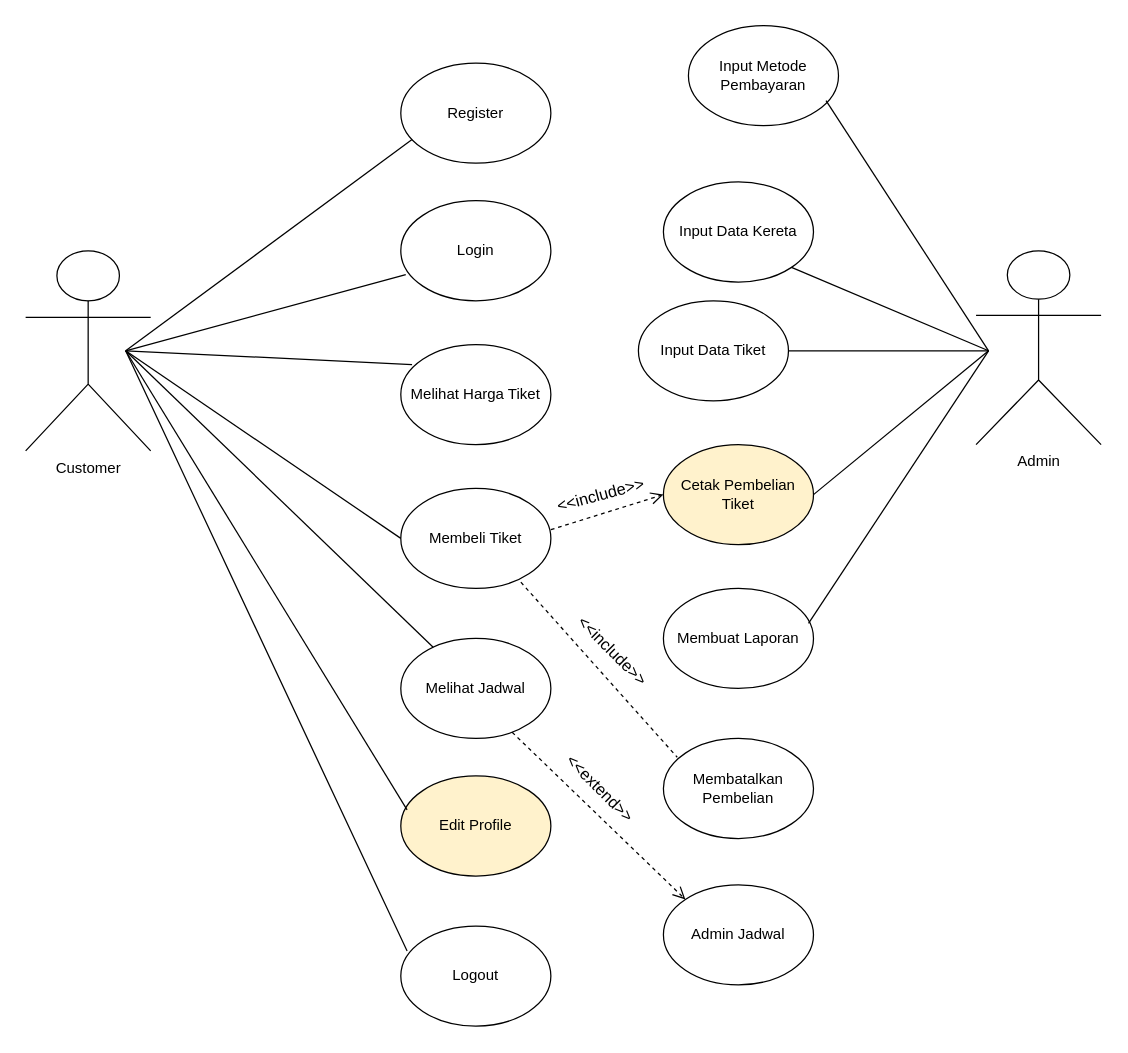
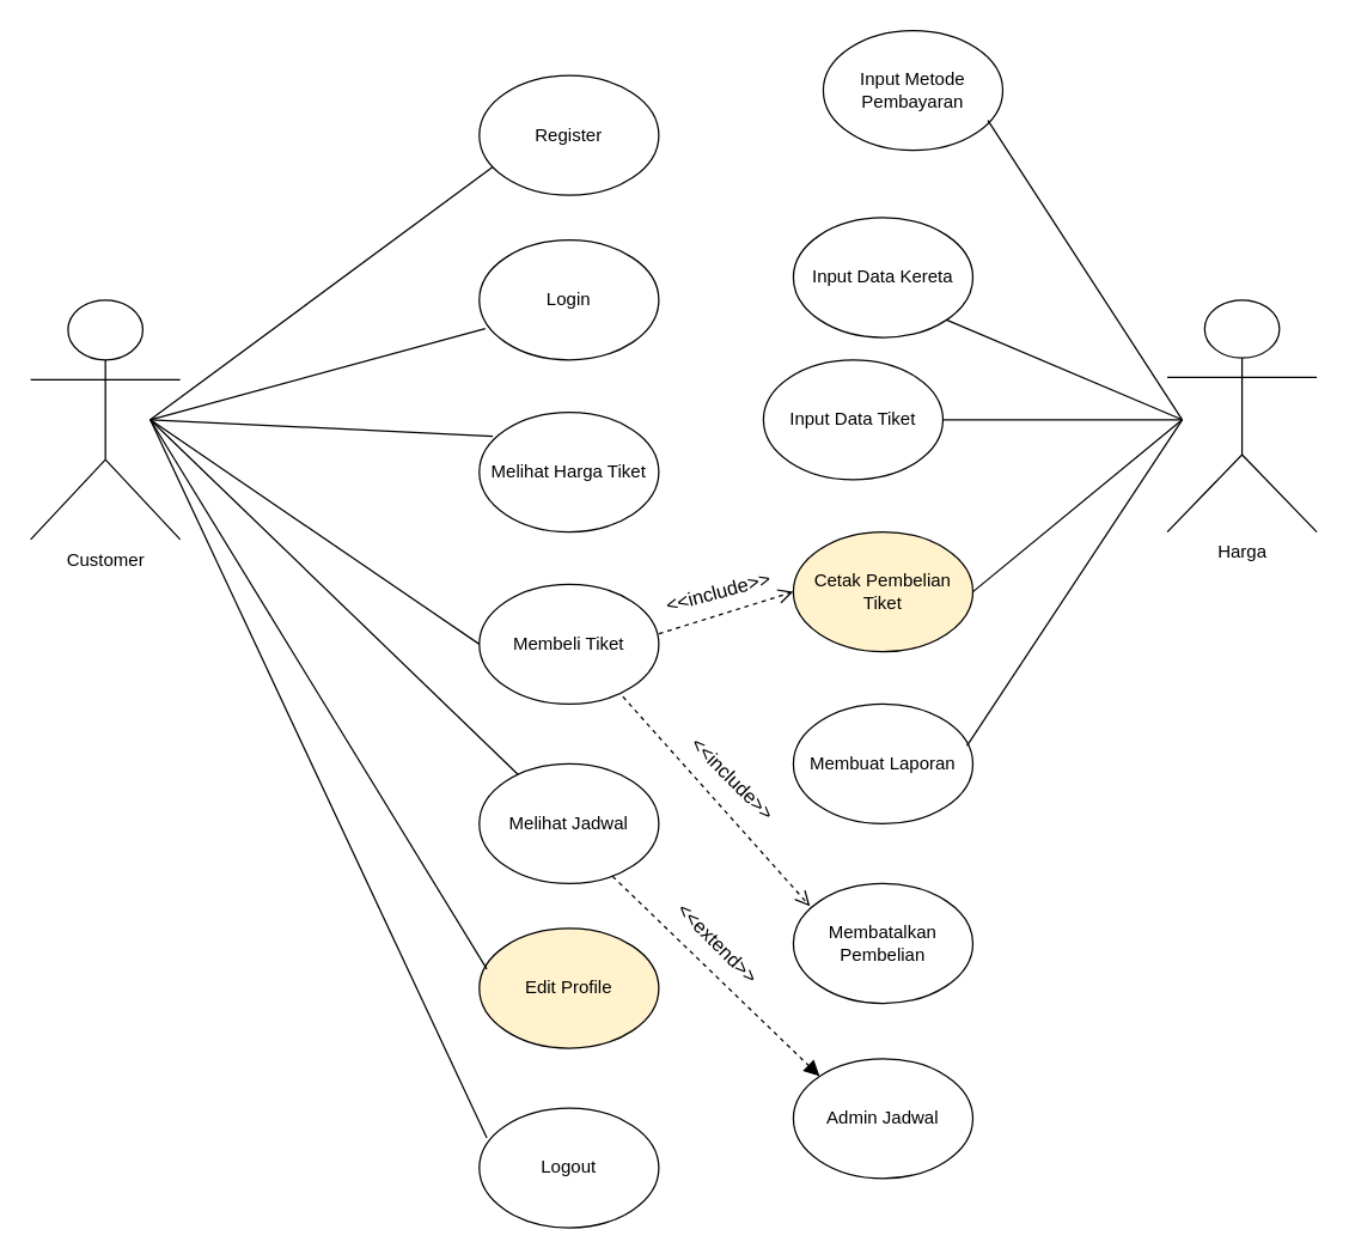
  <mxCell id="0" />
  <mxCell id="1" parent="0" />
  <mxCell id="2" value="Customer" style="shape=umlActor;verticalLabelPosition=bottom;verticalAlign=top;html=1;outlineConnect=0;" parent="1" vertex="1"><mxGeometry x="20" y="200" width="100" height="160" as="geometry" /></mxCell>
- <mxCell id="3" value="Admin" style="shape=umlActor;verticalLabelPosition=bottom;verticalAlign=top;html=1;outlineConnect=0;" parent="1" vertex="1"><mxGeometry x="780" y="200" width="100" height="155" as="geometry" /></mxCell>
+ <mxCell id="3" value="Harga" style="shape=umlActor;verticalLabelPosition=bottom;verticalAlign=top;html=1;outlineConnect=0;" parent="1" vertex="1"><mxGeometry x="780" y="200" width="100" height="155" as="geometry" /></mxCell>
  <mxCell id="4" value="Register" style="ellipse;whiteSpace=wrap;html=1;" parent="1" vertex="1"><mxGeometry x="320" y="50" width="120" height="80" as="geometry" /></mxCell>
  <mxCell id="5" value="Login" style="ellipse;whiteSpace=wrap;html=1;" parent="1" vertex="1"><mxGeometry x="320" y="160" width="120" height="80" as="geometry" /></mxCell>
  <mxCell id="6" value="Edit Profile" style="ellipse;whiteSpace=wrap;html=1;fillColor=#fff2cc;" parent="1" vertex="1"><mxGeometry x="320" y="620" width="120" height="80" as="geometry" /></mxCell>
  <mxCell id="7" value="Membeli Tiket" style="ellipse;whiteSpace=wrap;html=1;" parent="1" vertex="1"><mxGeometry x="320" y="390" width="120" height="80" as="geometry" /></mxCell>
  <mxCell id="8" value="Melihat Jadwal" style="ellipse;whiteSpace=wrap;html=1;" parent="1" vertex="1"><mxGeometry x="320" y="510" width="120" height="80" as="geometry" /></mxCell>
  <mxCell id="9" value="Membatalkan Pembelian" style="ellipse;whiteSpace=wrap;html=1;" parent="1" vertex="1"><mxGeometry x="530" y="590" width="120" height="80" as="geometry" /></mxCell>
  <mxCell id="10" value="Admin Jadwal" style="ellipse;whiteSpace=wrap;html=1;" parent="1" vertex="1"><mxGeometry x="530" y="707" width="120" height="80" as="geometry" /></mxCell>
  <mxCell id="11" value="Input Data Kereta" style="ellipse;whiteSpace=wrap;html=1;" parent="1" vertex="1"><mxGeometry x="530" y="145" width="120" height="80" as="geometry" /></mxCell>
  <mxCell id="12" value="Cetak Pembelian Tiket" style="ellipse;whiteSpace=wrap;html=1;fillColor=#fff2cc;" parent="1" vertex="1"><mxGeometry x="530" y="355" width="120" height="80" as="geometry" /></mxCell>
  <mxCell id="13" value="Input Data Tiket" style="ellipse;whiteSpace=wrap;html=1;" parent="1" vertex="1"><mxGeometry x="510" y="240" width="120" height="80" as="geometry" /></mxCell>
  <mxCell id="14" value="" style="endArrow=none;html=1;rounded=0;entryX=0.033;entryY=0.738;entryDx=0;entryDy=0;entryPerimeter=0;" parent="1" target="5" edge="1"><mxGeometry width="50" height="50" relative="1" as="geometry"><mxPoint x="100" y="280" as="sourcePoint" /><mxPoint x="230" y="320" as="targetPoint" /></mxGeometry></mxCell>
  <mxCell id="15" value="" style="endArrow=none;html=1;rounded=0;entryX=0;entryY=0.5;entryDx=0;entryDy=0;" parent="1" target="7" edge="1"><mxGeometry width="50" height="50" relative="1" as="geometry"><mxPoint x="100" y="280" as="sourcePoint" /><mxPoint x="240" y="310" as="targetPoint" /></mxGeometry></mxCell>
  <mxCell id="16" value="" style="endArrow=none;html=1;rounded=0;" parent="1" target="8" edge="1"><mxGeometry width="50" height="50" relative="1" as="geometry"><mxPoint x="100" y="280" as="sourcePoint" /><mxPoint x="250" y="380" as="targetPoint" /></mxGeometry></mxCell>
  <mxCell id="17" value="" style="endArrow=none;html=1;rounded=0;entryX=0.075;entryY=0.763;entryDx=0;entryDy=0;entryPerimeter=0;" parent="1" target="4" edge="1"><mxGeometry width="50" height="50" relative="1" as="geometry"><mxPoint x="100" y="280" as="sourcePoint" /><mxPoint x="200" y="270" as="targetPoint" /></mxGeometry></mxCell>
  <mxCell id="18" value="Melihat Harga Tiket" style="ellipse;whiteSpace=wrap;html=1;" parent="1" vertex="1"><mxGeometry x="320" y="275" width="120" height="80" as="geometry" /></mxCell>
  <mxCell id="19" value="" style="endArrow=none;html=1;rounded=0;entryX=0.075;entryY=0.2;entryDx=0;entryDy=0;entryPerimeter=0;" parent="1" target="18" edge="1"><mxGeometry width="50" height="50" relative="1" as="geometry"><mxPoint x="100" y="280" as="sourcePoint" /><mxPoint x="440" y="400" as="targetPoint" /></mxGeometry></mxCell>
  <mxCell id="20" value="" style="html=1;verticalAlign=bottom;endArrow=open;dashed=1;endSize=8;curved=0;rounded=0;exitX=1;exitY=0.413;exitDx=0;exitDy=0;exitPerimeter=0;entryX=0;entryY=0.5;entryDx=0;entryDy=0;" parent="1" source="7" target="12" edge="1"><mxGeometry relative="1" as="geometry"><mxPoint x="450" y="420" as="sourcePoint" /><mxPoint x="370" y="420" as="targetPoint" /></mxGeometry></mxCell>
  <mxCell id="21" value="&lt;font style=&quot;font-size: 13px;&quot;&gt;&amp;lt;&amp;lt;include&amp;gt;&amp;gt;&lt;/font&gt;" style="text;html=1;strokeColor=none;fillColor=none;align=center;verticalAlign=middle;whiteSpace=wrap;rounded=0;rotation=-15;" parent="1" vertex="1"><mxGeometry x="450" y="380" width="60" height="30" as="geometry" /></mxCell>
  <mxCell id="22" value="" style="endArrow=none;html=1;rounded=0;exitX=1;exitY=0.5;exitDx=0;exitDy=0;" parent="1" source="12" edge="1"><mxGeometry width="50" height="50" relative="1" as="geometry"><mxPoint x="750" y="430" as="sourcePoint" /><mxPoint x="790" y="280" as="targetPoint" /></mxGeometry></mxCell>
- <mxCell id="23" value="" style="html=1;verticalAlign=bottom;endArrow=none;dashed=1;endSize=8;curved=0;rounded=0;exitX=0.8;exitY=0.938;exitDx=0;exitDy=0;exitPerimeter=0;entryX=0.092;entryY=0.188;entryDx=0;entryDy=0;entryPerimeter=0;" parent="1" source="7" target="9" edge="1"><mxGeometry relative="1" as="geometry"><mxPoint x="450" y="320" as="sourcePoint" /><mxPoint x="560" y="620" as="targetPoint" /></mxGeometry></mxCell>
+ <mxCell id="23" value="" style="html=1;verticalAlign=bottom;endArrow=open;dashed=1;endSize=8;curved=0;rounded=0;exitX=0.8;exitY=0.938;exitDx=0;exitDy=0;exitPerimeter=0;entryX=0.092;entryY=0.188;entryDx=0;entryDy=0;entryPerimeter=0;" parent="1" source="7" target="9" edge="1"><mxGeometry relative="1" as="geometry"><mxPoint x="450" y="320" as="sourcePoint" /><mxPoint x="560" y="620" as="targetPoint" /></mxGeometry></mxCell>
  <mxCell id="24" value="&lt;font style=&quot;font-size: 13px;&quot;&gt;&amp;lt;&amp;lt;include&amp;gt;&amp;gt;&lt;/font&gt;" style="text;html=1;strokeColor=none;fillColor=none;align=center;verticalAlign=middle;whiteSpace=wrap;rounded=0;rotation=45;" parent="1" vertex="1"><mxGeometry x="460" y="500" width="60" height="40" as="geometry" /></mxCell>
  <mxCell id="25" value="" style="endArrow=none;html=1;rounded=0;entryX=1;entryY=0.5;entryDx=0;entryDy=0;" parent="1" target="13" edge="1"><mxGeometry width="50" height="50" relative="1" as="geometry"><mxPoint x="790" y="280" as="sourcePoint" /><mxPoint x="750" y="230" as="targetPoint" /></mxGeometry></mxCell>
  <mxCell id="26" value="" style="endArrow=none;html=1;rounded=0;entryX=1;entryY=1;entryDx=0;entryDy=0;" parent="1" target="11" edge="1"><mxGeometry width="50" height="50" relative="1" as="geometry"><mxPoint x="790" y="280" as="sourcePoint" /><mxPoint x="750" y="170" as="targetPoint" /></mxGeometry></mxCell>
- <mxCell id="27" value="" style="html=1;verticalAlign=bottom;endArrow=open;dashed=1;endSize=8;curved=0;rounded=0;exitX=0.742;exitY=0.938;exitDx=0;exitDy=0;entryX=0;entryY=0;entryDx=0;entryDy=0;exitPerimeter=0;" parent="1" source="8" target="10" edge="1"><mxGeometry relative="1" as="geometry"><mxPoint x="450" y="660" as="sourcePoint" /><mxPoint x="582" y="747" as="targetPoint" /></mxGeometry></mxCell>
+ <mxCell id="27" value="" style="html=1;verticalAlign=bottom;endArrow=block;dashed=1;endSize=8;curved=0;rounded=0;exitX=0.742;exitY=0.938;exitDx=0;exitDy=0;entryX=0;entryY=0;entryDx=0;entryDy=0;exitPerimeter=0;" parent="1" source="8" target="10" edge="1"><mxGeometry relative="1" as="geometry"><mxPoint x="450" y="660" as="sourcePoint" /><mxPoint x="582" y="747" as="targetPoint" /></mxGeometry></mxCell>
  <mxCell id="28" value="&lt;font style=&quot;font-size: 13px;&quot;&gt;&amp;lt;&amp;lt;extend&amp;gt;&amp;gt;&lt;/font&gt;" style="text;html=1;strokeColor=none;fillColor=none;align=center;verticalAlign=middle;whiteSpace=wrap;rounded=0;rotation=45;" parent="1" vertex="1"><mxGeometry x="450" y="610" width="60" height="40" as="geometry" /></mxCell>
  <mxCell id="29" value="Logout" style="ellipse;whiteSpace=wrap;html=1;" parent="1" vertex="1"><mxGeometry x="320" y="740" width="120" height="80" as="geometry" /></mxCell>
  <mxCell id="30" value="" style="endArrow=none;html=1;rounded=0;exitX=0.042;exitY=0.25;exitDx=0;exitDy=0;exitPerimeter=0;" parent="1" source="29" edge="1"><mxGeometry width="50" height="50" relative="1" as="geometry"><mxPoint x="20" y="655" as="sourcePoint" /><mxPoint x="100" y="280" as="targetPoint" /></mxGeometry></mxCell>
  <mxCell id="31" value="" style="endArrow=none;html=1;rounded=0;entryX=0.042;entryY=0.338;entryDx=0;entryDy=0;entryPerimeter=0;" parent="1" target="6" edge="1"><mxGeometry width="50" height="50" relative="1" as="geometry"><mxPoint x="100" y="280" as="sourcePoint" /><mxPoint x="190" y="510" as="targetPoint" /></mxGeometry></mxCell>
  <mxCell id="32" value="Input Metode Pembayaran" style="ellipse;whiteSpace=wrap;html=1;" vertex="1" parent="1"><mxGeometry x="550" y="20" width="120" height="80" as="geometry" /></mxCell>
  <mxCell id="33" value="" style="endArrow=none;html=1;rounded=0;entryX=0.917;entryY=0.75;entryDx=0;entryDy=0;entryPerimeter=0;" edge="1" parent="1" target="32"><mxGeometry width="50" height="50" relative="1" as="geometry"><mxPoint x="790" y="280" as="sourcePoint" /><mxPoint x="800" y="150" as="targetPoint" /></mxGeometry></mxCell>
  <mxCell id="34" value="Membuat Laporan" style="ellipse;whiteSpace=wrap;html=1;" vertex="1" parent="1"><mxGeometry x="530" y="470" width="120" height="80" as="geometry" /></mxCell>
  <mxCell id="35" value="" style="endArrow=none;html=1;rounded=0;exitX=0.967;exitY=0.35;exitDx=0;exitDy=0;exitPerimeter=0;" edge="1" parent="1" source="34"><mxGeometry width="50" height="50" relative="1" as="geometry"><mxPoint x="710" y="455" as="sourcePoint" /><mxPoint x="790" y="280" as="targetPoint" /></mxGeometry></mxCell>
